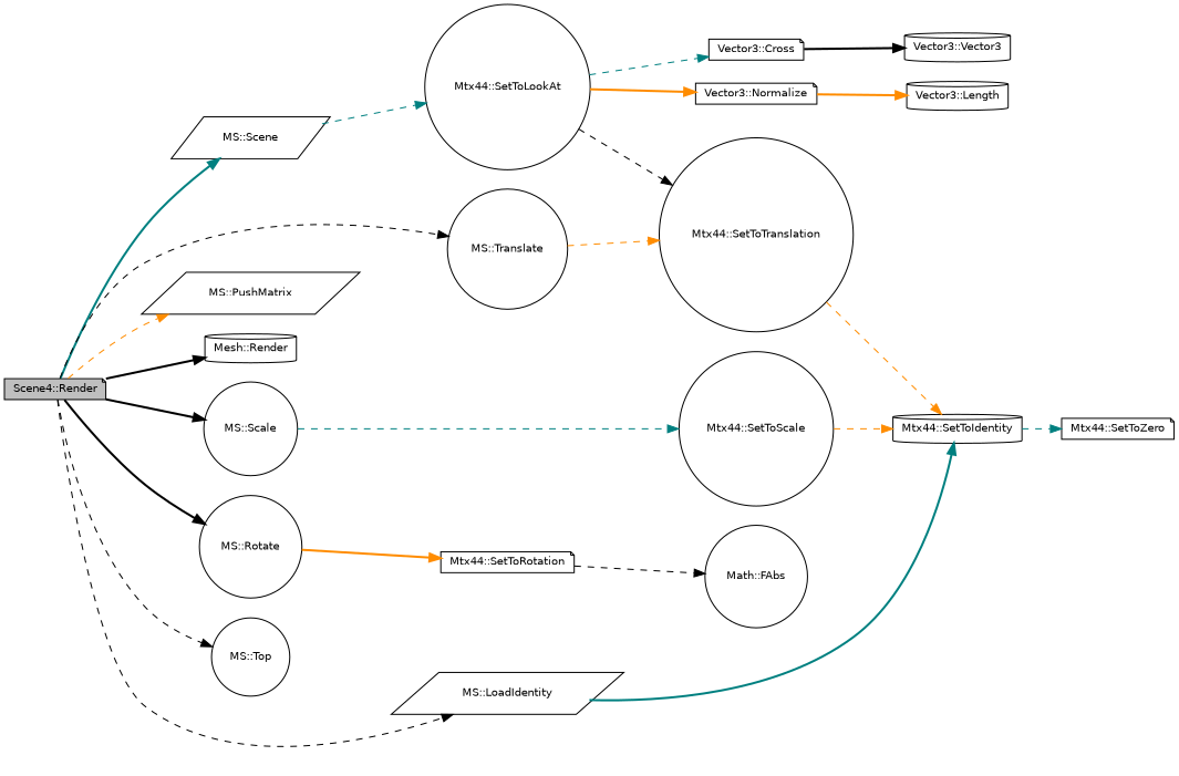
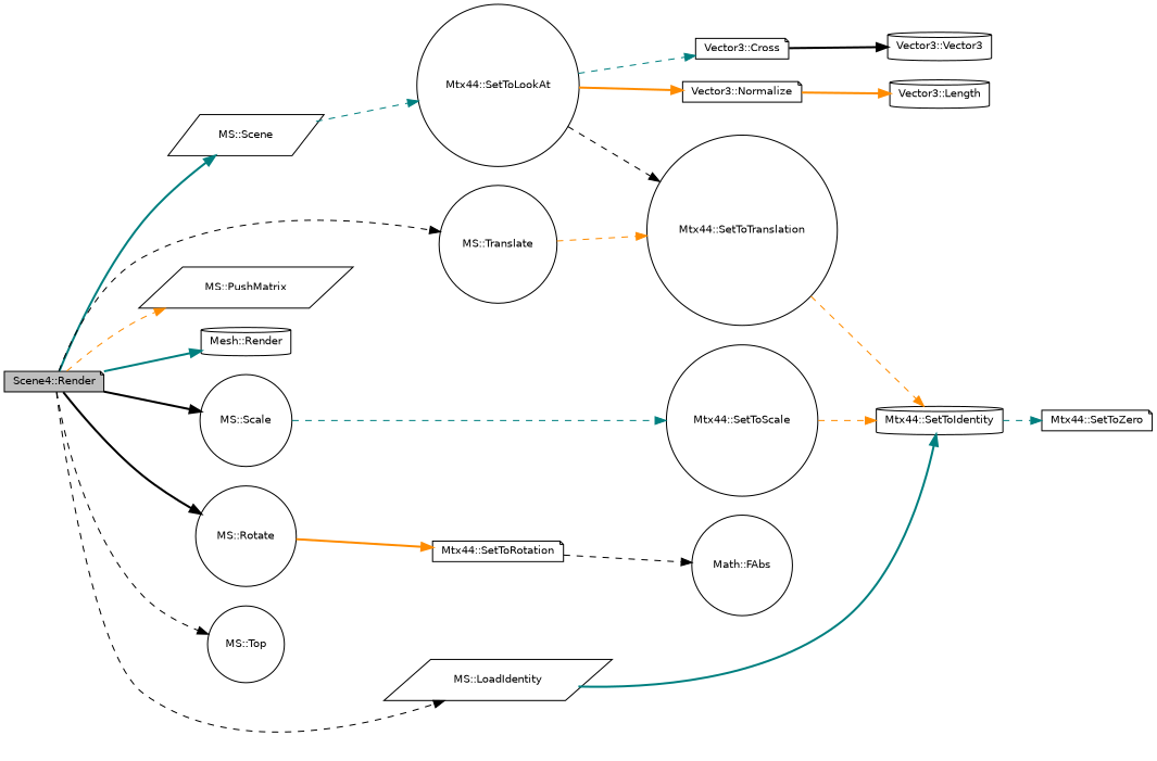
  digraph {
    rankdir=LR
    node [color=black fontname=Helvetica fontsize=10 shape=circle]
    edge [color=black fontname=Helvetica fontsize=10 labelfontname=Helvetica labelfontsize=10 style=dashed]
    n1 [fillcolor=grey75 fontcolor=black height=0.2 label="Scene4::Render" shape=note style=filled width=0.4]
    n2 [height=0.2 label="MS::LoadIdentity" shape=parallelogram width=0.4]
    n3 [height=0.2 label="MS::Scene" shape=parallelogram width=0.4]
    n4 [height=0.2 label="MS::PushMatrix" shape=parallelogram width=0.4]
    n5 [height=0.2 label="Mesh::Render" shape=cylinder width=0.4]
    n6 [height=0.2 label="MS::Rotate" width=0.4]
    n7 [height=0.2 label="MS::Scale" width=0.4]
    n8 [height=0.2 label="MS::Top" width=0.4]
    n9 [height=0.2 label="MS::Translate" width=0.4]
    n10 [height=0.2 label="Mtx44::SetToIdentity" shape=cylinder width=0.4]
    n11 [height=0.2 label="Mtx44::SetToLookAt" width=0.4]
    n12 [height=0.2 label="Mtx44::SetToRotation" shape=note width=0.4]
    n13 [height=0.2 label="Mtx44::SetToScale" width=0.4]
    n14 [height=0.2 label="Mtx44::SetToTranslation" width=0.4]
    n15 [height=0.2 label="Mtx44::SetToZero" shape=note width=0.4]
    n16 [height=0.2 label="Vector3::Cross" shape=note width=0.4]
    n17 [height=0.2 label="Vector3::Normalize" shape=note width=0.4]
    n18 [height=0.2 label="Vector3::Vector3" shape=cylinder width=0.4]
    n19 [height=0.2 label="Vector3::Length" shape=cylinder width=0.4]
    n20 [height=0.2 label="Math::FAbs" width=0.4]
    n1 -> n2
    n1 -> n3 [color=teal style=bold]
    n1 -> n4 [color=darkorange]
-   n1 -> n5 [style=bold]
+   n1 -> n5 [color=teal style=bold]
    n1 -> n6 [style=bold]
    n1 -> n7 [style=bold]
    n1 -> n8
    n1 -> n9
    n2 -> n10 [color=teal style=bold]
    n3 -> n11 [color=teal]
    n6 -> n12 [color=darkorange style=bold]
    n7 -> n13 [color=teal]
    n9 -> n14 [color=darkorange]
    n10 -> n15 [color=teal]
    n11 -> n14
    n11 -> n16 [color=teal]
    n11 -> n17 [color=darkorange style=bold]
    n12 -> n20
    n13 -> n10 [color=darkorange]
    n14 -> n10 [color=darkorange]
    n16 -> n18 [style=bold]
    n17 -> n19 [color=darkorange style=bold]
  }
